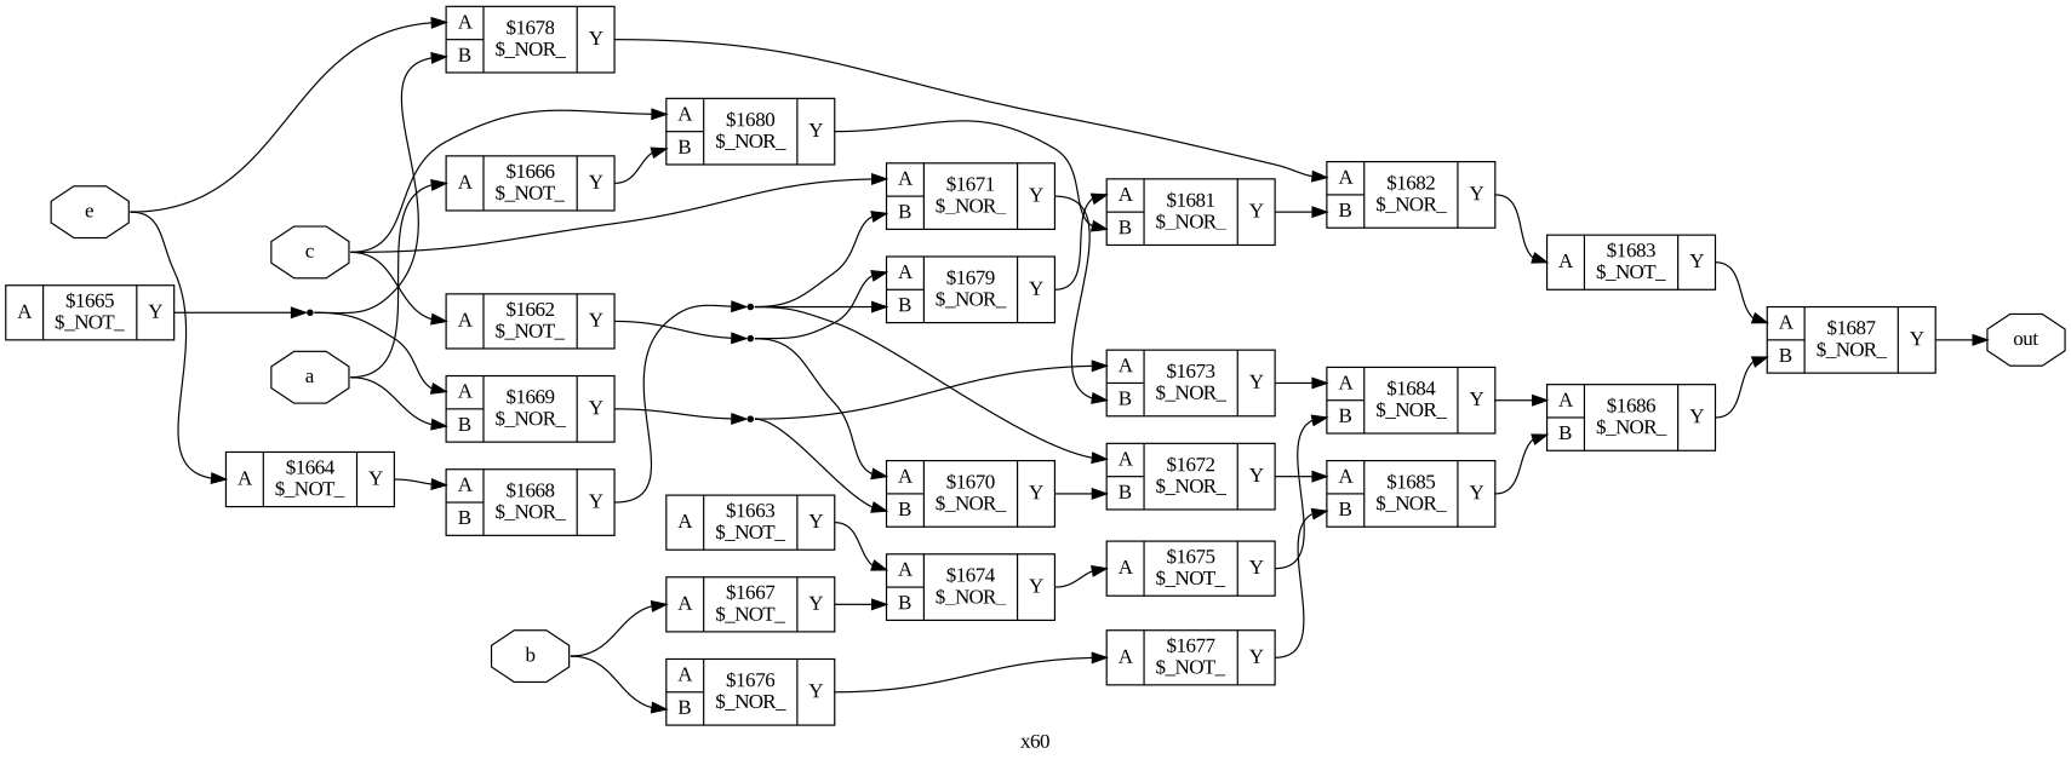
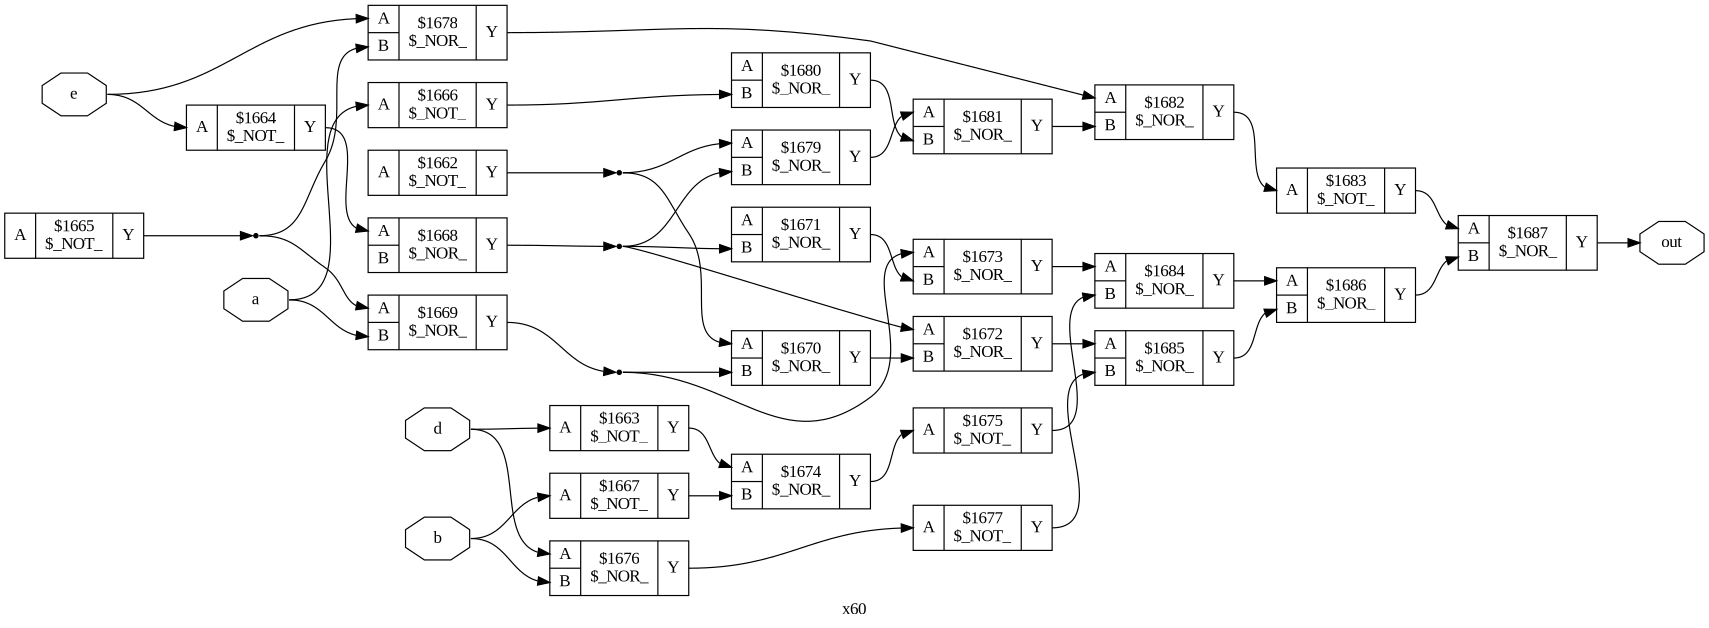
  digraph {
    fontname="Liberation Serif"
    label=x60
    rankdir=LR
    remincross=true
    node [fontname="Liberation Serif" shape=record]
    edge [color=black fontname="Liberation Serif" headport="p33:w" tailport="p34:e"]
    n26 [color=black fontcolor=black label=a shape=octagon]
    c39 [label="{{<p33> A}|$1666\n$_NOT_|{<p34> Y}}"]
    c43 [label="{{<p33> A|<p41> B}|$1669\n$_NOR_|{<p34> Y}}"]
    c54 [label="{{<p33> A|<p41> B}|$1680\n$_NOR_|{<p34> Y}}"]
    n6 [shape=point]
    n27 [color=black fontcolor=black label=b shape=octagon]
    c40 [label="{{<p33> A}|$1667\n$_NOT_|{<p34> Y}}"]
    c50 [label="{{<p33> A|<p41> B}|$1676\n$_NOR_|{<p34> Y}}"]
    c48 [label="{{<p33> A|<p41> B}|$1674\n$_NOR_|{<p34> Y}}"]
    c51 [label="{{<p33> A}|$1677\n$_NOT_|{<p34> Y}}"]
-   n28 [color=black fontcolor=black label=c shape=octagon]
    c35 [label="{{<p33> A}|$1662\n$_NOT_|{<p34> Y}}"]
    c45 [label="{{<p33> A|<p41> B}|$1671\n$_NOR_|{<p34> Y}}"]
    n24 [shape=point]
    c47 [label="{{<p33> A|<p41> B}|$1673\n$_NOR_|{<p34> Y}}"]
    c55 [label="{{<p33> A|<p41> B}|$1681\n$_NOR_|{<p34> Y}}"]
+   n29 [color=black fontcolor=black label=d shape=octagon]
    c36 [label="{{<p33> A}|$1663\n$_NOT_|{<p34> Y}}"]
    n30 [color=black fontcolor=black label=e shape=octagon]
    c37 [label="{{<p33> A}|$1664\n$_NOT_|{<p34> Y}}"]
    c52 [label="{{<p33> A|<p41> B}|$1678\n$_NOR_|{<p34> Y}}"]
    c42 [label="{{<p33> A|<p41> B}|$1668\n$_NOR_|{<p34> Y}}"]
    c56 [label="{{<p33> A|<p41> B}|$1682\n$_NOR_|{<p34> Y}}"]
    c38 [label="{{<p33> A}|$1665\n$_NOT_|{<p34> Y}}"]
    n2 [shape=point]
    n5 [shape=point]
    n32 [color=black fontcolor=black label=out shape=octagon]
    c44 [label="{{<p33> A|<p41> B}|$1670\n$_NOR_|{<p34> Y}}"]
    c53 [label="{{<p33> A|<p41> B}|$1679\n$_NOR_|{<p34> Y}}"]
    c49 [label="{{<p33> A}|$1675\n$_NOT_|{<p34> Y}}"]
    c46 [label="{{<p33> A|<p41> B}|$1672\n$_NOR_|{<p34> Y}}"]
    c59 [label="{{<p33> A|<p41> B}|$1685\n$_NOR_|{<p34> Y}}"]
    c58 [label="{{<p33> A|<p41> B}|$1684\n$_NOR_|{<p34> Y}}"]
    c60 [label="{{<p33> A|<p41> B}|$1686\n$_NOR_|{<p34> Y}}"]
    c57 [label="{{<p33> A}|$1683\n$_NOT_|{<p34> Y}}"]
    c61 [label="{{<p33> A|<p41> B}|$1687\n$_NOR_|{<p34> Y}}"]
    n26 -> c39 [tailport=e]
    n26 -> c43 [headport="p41:w" tailport=e]
    c39 -> c54 [headport="p41:w"]
    c43 -> n6 [headport=w]
    c54 -> c55 [headport="p41:w"]
    n6 -> c47 [tailport=e]
    n6 -> c44 [headport="p41:w" tailport=e]
    n27 -> c40 [tailport=e]
    n27 -> c50 [headport="p41:w" tailport=e]
    c40 -> c48 [headport="p41:w"]
    c50 -> c51
    c48 -> c49
    c51 -> c59 [headport="p41:w"]
-   n28 -> c54 [tailport=e]
-   n28 -> c35 [tailport=e]
-   n28 -> c45 [tailport=e]
    c35 -> n24 [headport=w]
    c45 -> c47 [headport="p41:w"]
    n24 -> c44 [tailport=e]
    n24 -> c53 [tailport=e]
    c47 -> c58
    c55 -> c56 [headport="p41:w"]
+   n29 -> c50 [tailport=e]
+   n29 -> c36 [tailport=e]
    c36 -> c48
    n30 -> c37 [tailport=e]
    n30 -> c52 [tailport=e]
    c37 -> c42
    c52 -> c56
    c42 -> n5 [headport=w]
    c56 -> c57
    c38 -> n2 [headport=w]
    n2 -> c43 [tailport=e]
    n2 -> c52 [headport="p41:w" tailport=e]
    n5 -> c45 [headport="p41:w" tailport=e]
    n5 -> c53 [headport="p41:w" tailport=e]
    n5 -> c46 [tailport=e]
    c44 -> c46 [headport="p41:w"]
    c53 -> c55
    c49 -> c58 [headport="p41:w"]
    c46 -> c59
    c59 -> c60 [headport="p41:w"]
    c58 -> c60
    c60 -> c61 [headport="p41:w"]
    c57 -> c61
    c61 -> n32 [headport=w]
  }
